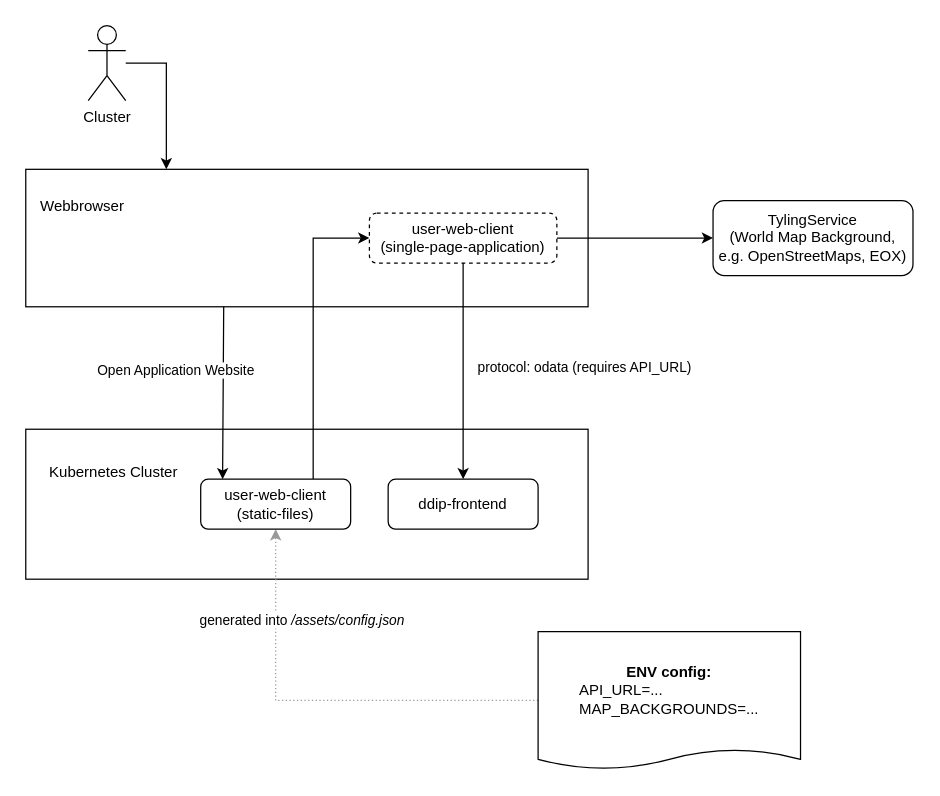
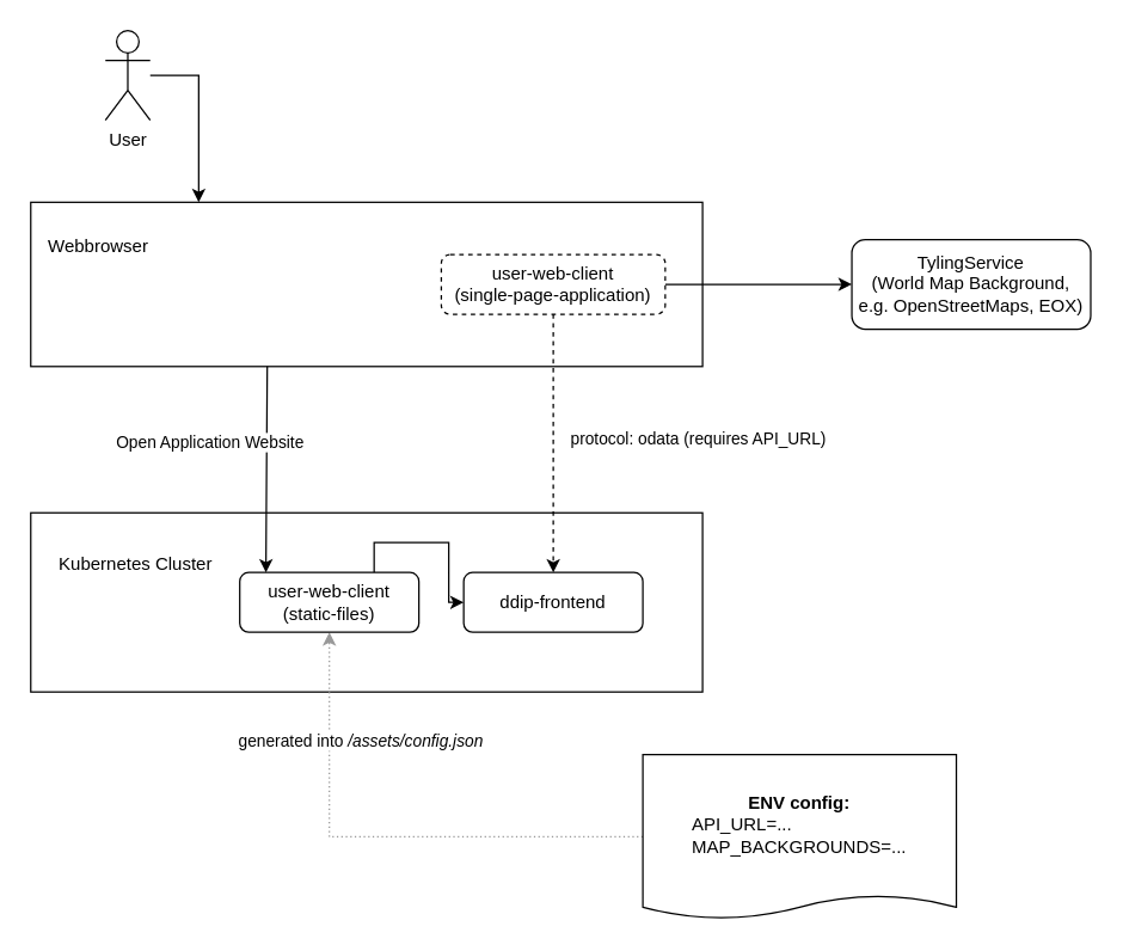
  <mxCell id="0" />
  <mxCell id="1" parent="0" />
  <mxCell id="2" value="" style="rounded=0;whiteSpace=wrap;html=1;" parent="1" vertex="1"><mxGeometry x="20" y="343" width="450" height="120" as="geometry" /></mxCell>
  <mxCell id="3" value="" style="rounded=0;whiteSpace=wrap;html=1;" parent="1" vertex="1"><mxGeometry x="20" y="135" width="450" height="110" as="geometry" /></mxCell>
  <mxCell id="4" value="Kubernetes Cluster" style="text;html=1;align=center;verticalAlign=middle;resizable=0;points=[];autosize=1;strokeColor=none;fillColor=none;" parent="1" vertex="1"><mxGeometry x="30" y="368" width="120" height="20" as="geometry" /></mxCell>
- <mxCell id="5" style="edgeStyle=orthogonalEdgeStyle;rounded=0;orthogonalLoop=1;jettySize=auto;html=1;exitX=0.5;exitY=1;exitDx=0;exitDy=0;entryX=0.5;entryY=0;entryDx=0;entryDy=0;" parent="1" source="8" target="9" edge="1"><mxGeometry relative="1" as="geometry" /></mxCell>
+ <mxCell id="5" style="edgeStyle=orthogonalEdgeStyle;rounded=0;orthogonalLoop=1;jettySize=auto;html=1;exitX=0.5;exitY=1;exitDx=0;exitDy=0;entryX=0.5;entryY=0;entryDx=0;entryDy=0;dashed=1;" parent="1" source="8" target="9" edge="1"><mxGeometry relative="1" as="geometry" /></mxCell>
  <mxCell id="6" value="protocol: odata (requires API_URL)" style="edgeLabel;html=1;align=left;verticalAlign=middle;resizable=0;points=[];" parent="5" vertex="1" connectable="0"><mxGeometry x="-0.27" y="-2" relative="1" as="geometry"><mxPoint x="12" y="20" as="offset" /></mxGeometry></mxCell>
  <mxCell id="7" style="edgeStyle=orthogonalEdgeStyle;rounded=0;orthogonalLoop=1;jettySize=auto;html=1;exitX=1;exitY=0.5;exitDx=0;exitDy=0;entryX=0;entryY=0.5;entryDx=0;entryDy=0;" parent="1" source="8" target="14" edge="1"><mxGeometry relative="1" as="geometry" /></mxCell>
  <mxCell id="8" value="user-web-client&lt;br&gt;(single-page-application)" style="rounded=1;whiteSpace=wrap;html=1;dashed=1;" parent="1" vertex="1"><mxGeometry x="295" y="170" width="150" height="40" as="geometry" /></mxCell>
  <mxCell id="9" value="ddip-frontend" style="rounded=1;whiteSpace=wrap;html=1;" parent="1" vertex="1"><mxGeometry x="310" y="383" width="120" height="40" as="geometry" /></mxCell>
  <mxCell id="10" value="Webbrowser" style="text;html=1;align=center;verticalAlign=middle;resizable=0;points=[];autosize=1;strokeColor=none;fillColor=none;" parent="1" vertex="1"><mxGeometry x="25" y="155" width="80" height="20" as="geometry" /></mxCell>
  <mxCell id="11" style="edgeStyle=orthogonalEdgeStyle;rounded=0;orthogonalLoop=1;jettySize=auto;html=1;exitX=0;exitY=0.5;exitDx=0;exitDy=0;dashed=1;dashPattern=1 2;strokeColor=#999999;entryX=0.5;entryY=1;entryDx=0;entryDy=0;" parent="1" source="13" target="18" edge="1"><mxGeometry relative="1" as="geometry" /></mxCell>
  <mxCell id="12" value="generated into &lt;i&gt;/assets/config.json&lt;/i&gt;" style="edgeLabel;html=1;align=center;verticalAlign=middle;resizable=0;points=[];" vertex="1" connectable="0" parent="11"><mxGeometry x="0.526" relative="1" as="geometry"><mxPoint x="20" y="-10" as="offset" /></mxGeometry></mxCell>
  <mxCell id="13" value="&lt;b&gt;ENV config:&lt;/b&gt;&lt;br&gt;&lt;div style=&quot;text-align: left&quot;&gt;&lt;span&gt;API_URL=...&lt;/span&gt;&lt;br&gt;&lt;/div&gt;&lt;div style=&quot;text-align: left&quot;&gt;&lt;span&gt;MAP_BACKGROUNDS=...&lt;/span&gt;&lt;/div&gt;" style="shape=document;whiteSpace=wrap;html=1;boundedLbl=1;rounded=1;size=0.143;" parent="1" vertex="1"><mxGeometry x="430" y="505" width="210" height="110" as="geometry" /></mxCell>
  <mxCell id="14" value="TylingService&lt;br&gt;(World Map Background,&lt;br&gt;e.g. OpenStreetMaps, EOX)" style="rounded=1;whiteSpace=wrap;html=1;" parent="1" vertex="1"><mxGeometry x="570" y="160" width="160" height="60" as="geometry" /></mxCell>
  <mxCell id="15" value="" style="edgeStyle=orthogonalEdgeStyle;rounded=0;orthogonalLoop=1;jettySize=auto;html=1;entryX=0.25;entryY=0;entryDx=0;entryDy=0;" parent="1" source="16" target="3" edge="1"><mxGeometry relative="1" as="geometry"><mxPoint x="70" y="135" as="targetPoint" /><Array as="points"><mxPoint x="133" y="50" /></Array></mxGeometry></mxCell>
- <mxCell id="16" value="Cluster" style="shape=umlActor;verticalLabelPosition=bottom;verticalAlign=top;html=1;outlineConnect=0;rounded=1;" parent="1" vertex="1"><mxGeometry x="70" y="20" width="30" height="60" as="geometry" /></mxCell>
- <mxCell id="17" style="edgeStyle=orthogonalEdgeStyle;rounded=0;orthogonalLoop=1;jettySize=auto;html=1;exitX=0.75;exitY=0;exitDx=0;exitDy=0;entryX=0;entryY=0.5;entryDx=0;entryDy=0;strokeColor=#000000;" edge="1" parent="1" source="18" target="8"><mxGeometry relative="1" as="geometry" /></mxCell>
+ <mxCell id="16" value="User" style="shape=umlActor;verticalLabelPosition=bottom;verticalAlign=top;html=1;outlineConnect=0;rounded=1;" parent="1" vertex="1"><mxGeometry x="70" y="20" width="30" height="60" as="geometry" /></mxCell>
+ <mxCell id="17" style="edgeStyle=orthogonalEdgeStyle;rounded=0;orthogonalLoop=1;jettySize=auto;html=1;exitX=0.75;exitY=0;exitDx=0;exitDy=0;strokeColor=#000000;" edge="1" parent="1" source="18" target="9"><mxGeometry relative="1" as="geometry" /></mxCell>
  <mxCell id="18" value="user-web-client (static-files)" style="rounded=1;whiteSpace=wrap;html=1;" vertex="1" parent="1"><mxGeometry x="160" y="383" width="120" height="40" as="geometry" /></mxCell>
  <mxCell id="19" style="edgeStyle=orthogonalEdgeStyle;rounded=0;orthogonalLoop=1;jettySize=auto;html=1;entryX=0.25;entryY=0;entryDx=0;entryDy=0;strokeColor=#000000;exitX=0.352;exitY=1.017;exitDx=0;exitDy=0;exitPerimeter=0;" edge="1" parent="1" source="3"><mxGeometry relative="1" as="geometry"><mxPoint x="120.01" y="245" as="sourcePoint" /><mxPoint x="177.51" y="383" as="targetPoint" /><Array as="points"><mxPoint x="178" y="245" /><mxPoint x="178" y="245" /></Array></mxGeometry></mxCell>
  <mxCell id="20" value="Open Application Website" style="edgeLabel;html=1;align=center;verticalAlign=middle;resizable=0;points=[];rotation=0;" vertex="1" connectable="0" parent="19"><mxGeometry x="0.285" y="-2" relative="1" as="geometry"><mxPoint x="-36" y="-38" as="offset" /></mxGeometry></mxCell>
